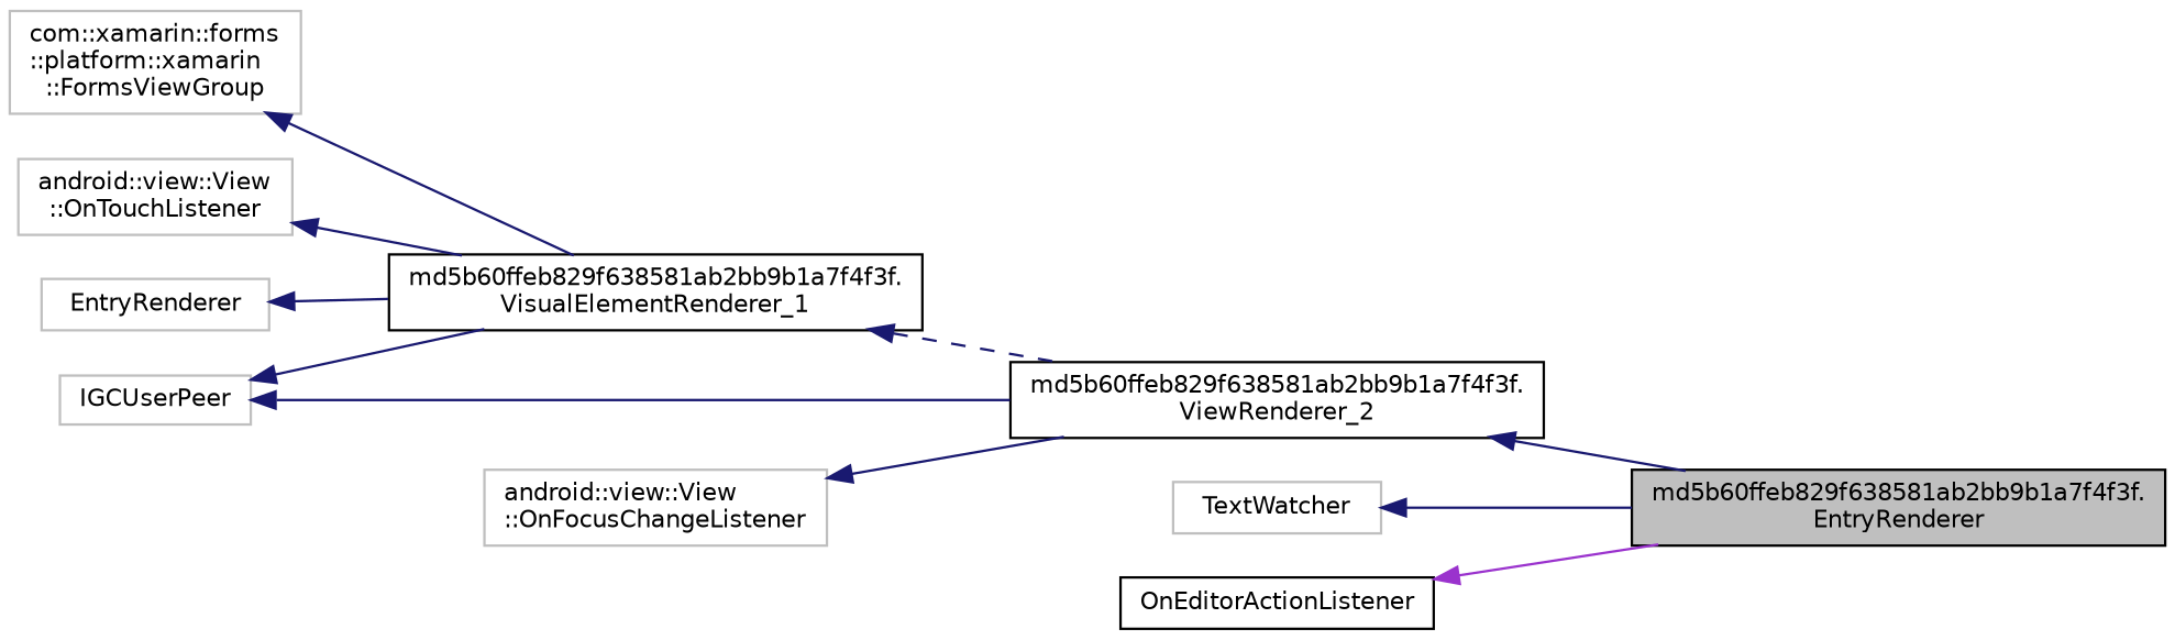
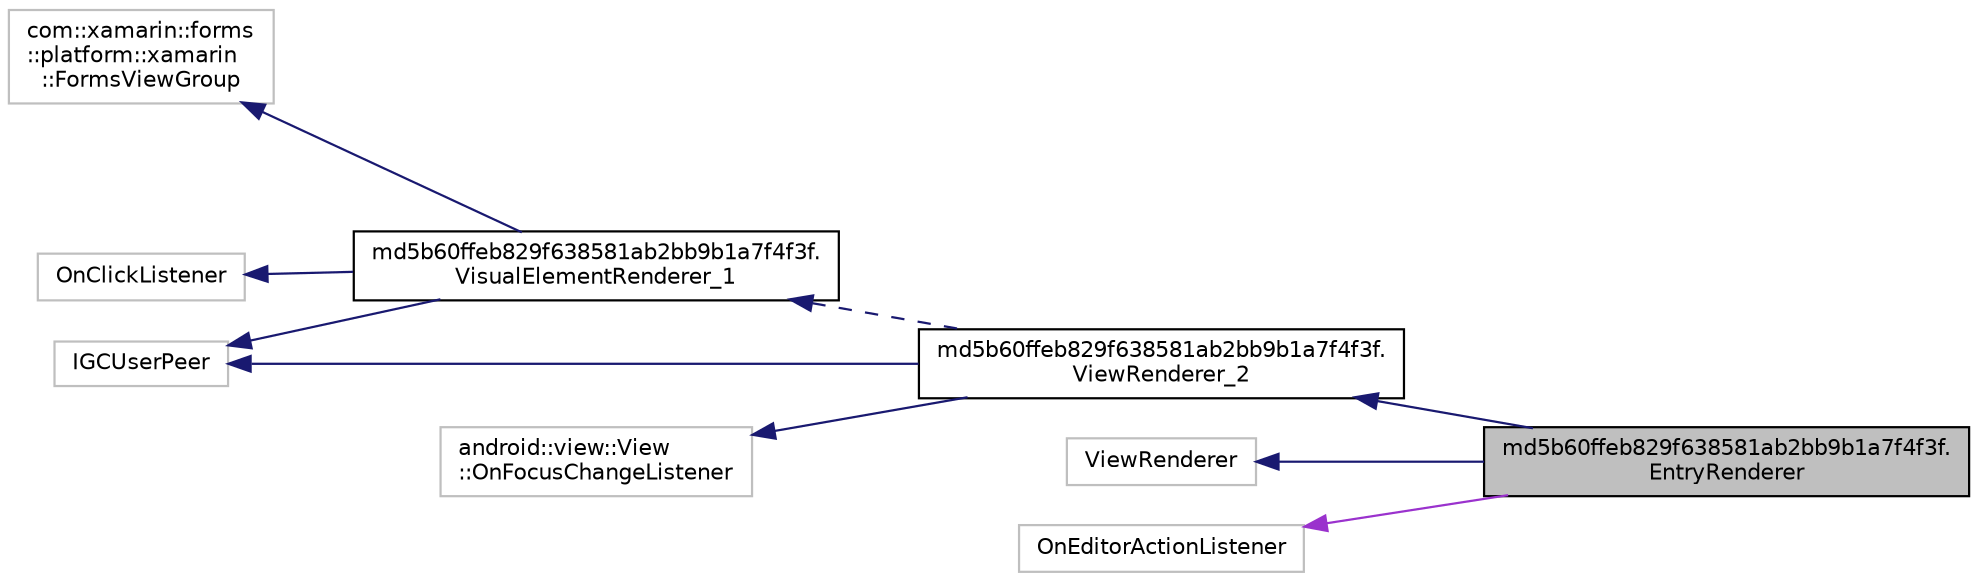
  digraph {
    rankdir=LR
    node [color=grey75 fillcolor=white fontname=Helvetica fontsize=10 shape=record style=filled]
    edge [color=midnightblue dir=back fontname=Helvetica fontsize=10 labelfontname=Helvetica labelfontsize=10 style=solid]
    n1 [color=black fillcolor=grey75 fontcolor=black height=0.2 label="md5b60ffeb829f638581ab2bb9b1a7f4f3f.\lEntryRenderer" width=0.4]
    n2 [color=black height=0.2 label="md5b60ffeb829f638581ab2bb9b1a7f4f3f.\lViewRenderer_2" width=0.4]
    n3 [color=black height=0.2 label="md5b60ffeb829f638581ab2bb9b1a7f4f3f.\lVisualElementRenderer_1" width=0.4]
    n4 [height=0.2 label="com::xamarin::forms\l::platform::xamarin\l::FormsViewGroup" width=0.4]
    n5 [height=0.2 label=IGCUserPeer width=0.4]
-   n6 [height=0.2 label="android::view::View\l::OnTouchListener" width=0.4]
-   n7 [height=0.2 label=EntryRenderer width=0.4]
+   n7 [height=0.2 label=OnClickListener width=0.4]
    n8 [height=0.2 label="android::view::View\l::OnFocusChangeListener" width=0.4]
-   n9 [height=0.2 label=TextWatcher width=0.4]
-   n10 [color=black height=0.2 label=OnEditorActionListener width=0.4]
+   n9 [height=0.2 label=ViewRenderer width=0.4]
+   n10 [height=0.2 label=OnEditorActionListener width=0.4]
    n2 -> n1
    n3 -> n2 [style=dashed]
    n4 -> n3
    n5 -> n2
    n5 -> n3
-   n6 -> n3
    n7 -> n3
    n8 -> n2
    n9 -> n1
    n10 -> n1 [color=darkorchid3]
  }
